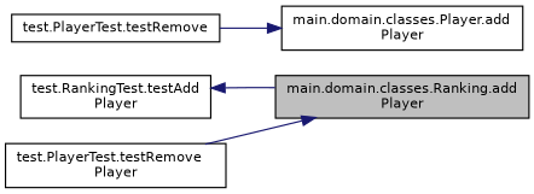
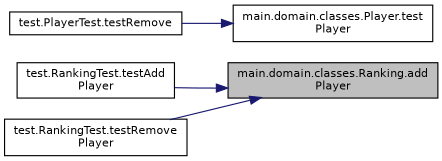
  digraph {
    rankdir=RL
    node [color=black fillcolor=white fontname=Helvetica fontsize=10 shape=record style=filled]
    edge [color=midnightblue dir=back fontname=Helvetica fontsize=10 labelfontname=Helvetica labelfontsize=10 style=solid]
    n1 [fillcolor=grey75 fontcolor=black height=0.2 label="main.domain.classes.Ranking.add\lPlayer" width=0.4]
    n2 [height=0.2 label="test.RankingTest.testAdd\lPlayer" width=0.4]
-   n3 [height=0.2 label="test.PlayerTest.testRemove\lPlayer" width=0.4]
-   n4 [height=0.2 label="main.domain.classes.Player.add\lPlayer" width=0.4]
+   n3 [height=0.2 label="test.RankingTest.testRemove\lPlayer" width=0.4]
+   n4 [height=0.2 label="main.domain.classes.Player.test\lPlayer" width=0.4]
    n5 [height=0.2 label="test.PlayerTest.testRemove" width=0.4]
-   n2 -> n1
+   n1 -> n2
    n1 -> n3
    n4 -> n5
  }
